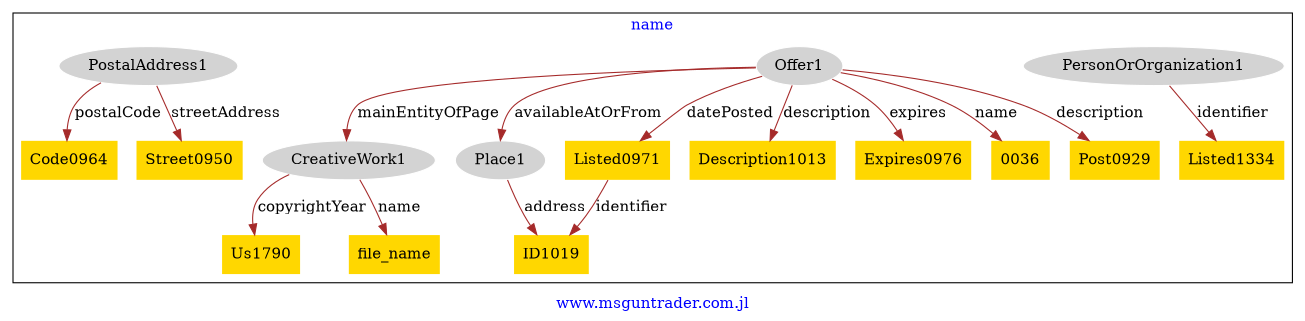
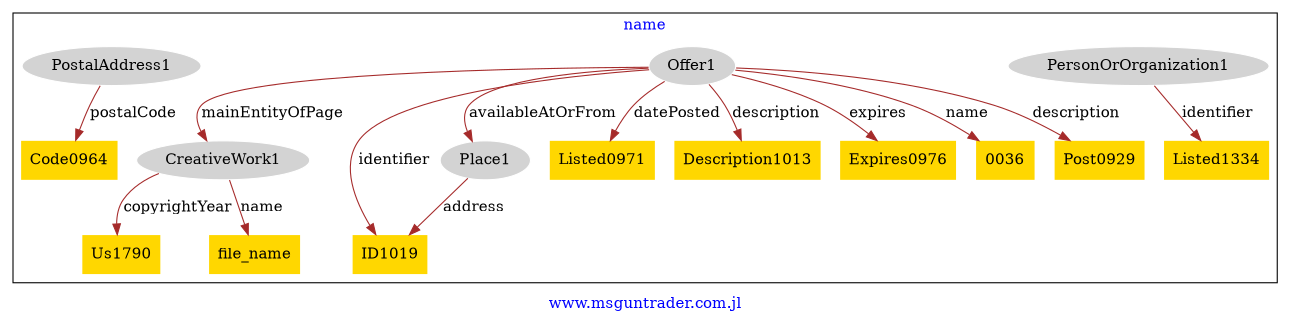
  digraph {
    fontcolor=blue
    label="www.msguntrader.com.jl"
    remincross=true
    node [fillcolor=gold style=filled shape=plaintext]
    edge [color=brown fontcolor=black]
    n1 [color=white fillcolor=lightgray label=PersonOrOrganization1 shape=""]
    n2 [label=Listed1334]
    n3 [color=white fillcolor=lightgray label=CreativeWork1 shape=""]
    n4 [label=Us1790]
    n5 [label=file_name]
    n6 [color=white fillcolor=lightgray label=Offer1 shape=""]
    n7 [label=ID1019]
    n8 [color=white fillcolor=lightgray label=Place1 shape=""]
    n9 [label=Listed0971]
    n10 [label=Description1013]
    n11 [label=Expires0976]
    n12 [label=0036]
    n13 [label=Post0929]
    n14 [color=white fillcolor=lightgray label=PostalAddress1 shape=""]
    n15 [label=Code0964]
-   n16 [label=Street0950]
    subgraph cluster_1 {
      label=name
      n1
      n2
      n3
      n4
      n5
      n6
      n7
      n8
      n9
      n10
      n11
      n12
      n13
      n14
      n15
-     n16
    }
    n1 -> n2 [label=identifier]
    n3 -> n4 [label=copyrightYear]
    n3 -> n5 [label=name]
    n6 -> n3 [label=mainEntityOfPage]
-   n9 -> n7 [label=identifier]
+   n6 -> n7 [label=identifier]
    n6 -> n8 [label=availableAtOrFrom]
    n6 -> n9 [label=datePosted]
    n6 -> n10 [label=description]
    n6 -> n11 [label=expires]
    n6 -> n12 [label=name]
    n6 -> n13 [label=description]
    n8 -> n7 [label=address]
    n14 -> n15 [label=postalCode]
-   n14 -> n16 [label=streetAddress]
  }
